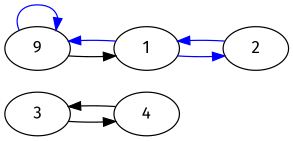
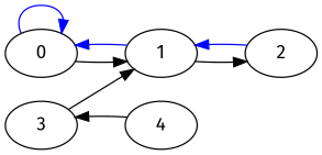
  digraph {
    fontname="Fira Sans"
    rankdir=LR
    node [fontname="Fira Sans"]
    edge [fontname="Fira Sans"]
-   0 [label=9]
+   0
    1
    2
    3
    4
    0 -> 0 [color=blue]
    0 -> 1
    1 -> 0 [color=blue]
-   1 -> 2 [color=blue]
+   1 -> 2
    2 -> 1 [color=blue]
-   3 -> 4
+   3 -> 1
    4 -> 3 [color=black]
  }
